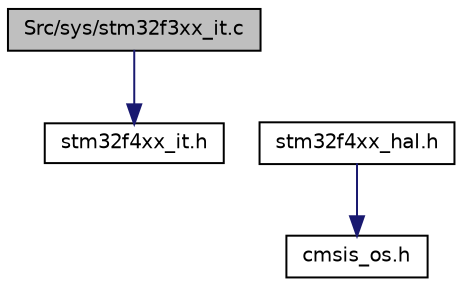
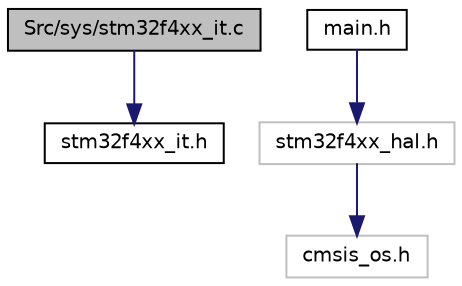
  digraph {
    node [color=black fillcolor=white fontname=Helvetica fontsize=10 shape=record style=filled]
    edge [color=midnightblue fontname=Helvetica fontsize=10 labelfontname=Helvetica labelfontsize=10 style=solid]
-   n1 [fillcolor=grey75 fontcolor=black height=0.2 label="Src/sys/stm32f3xx_it.c" width=0.4]
+   n1 [fillcolor=grey75 fontcolor=black height=0.2 label="Src/sys/stm32f4xx_it.c" width=0.4]
    n2 [height=0.2 label="stm32f4xx_it.h" width=0.4]
-   n4 [height=0.2 label="stm32f4xx_hal.h" width=0.4]
-   n5 [height=0.2 label="cmsis_os.h" width=0.4]
+   n3 [height=0.2 label="main.h" width=0.4]
+   n4 [color=grey75 height=0.2 label="stm32f4xx_hal.h" width=0.4]
+   n5 [color=grey75 height=0.2 label="cmsis_os.h" width=0.4]
    n1 -> n2
+   n3 -> n4
    n4 -> n5
  }
